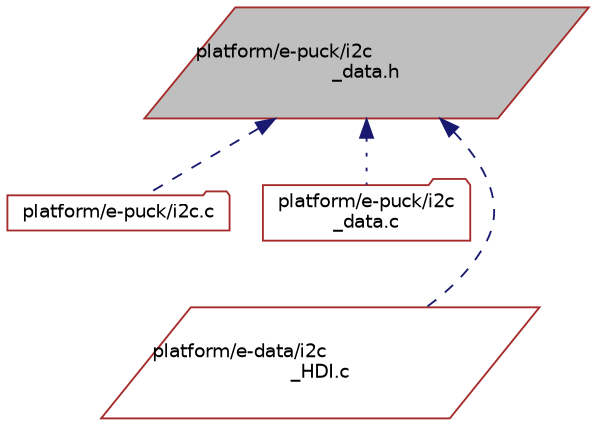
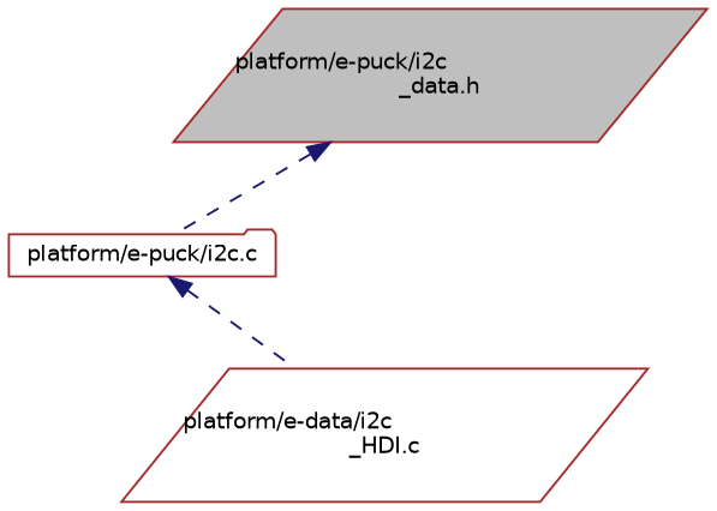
  digraph {
    node [color=brown fillcolor=white fontname=Helvetica fontsize=10 shape=parallelogram style=filled]
    edge [color=midnightblue dir=back fontname=Helvetica fontsize=10 labelfontname=Helvetica labelfontsize=10 style=dashed]
    n1 [fillcolor=grey75 fontcolor=black height=0.2 label="platform/e-puck/i2c\l_data.h" width=0.4]
    n2 [height=0.2 label="platform/e-puck/i2c.c" shape=folder width=0.4]
-   n3 [height=0.2 label="platform/e-puck/i2c\l_data.c" shape=folder width=0.4]
    n4 [height=0.2 label="platform/e-data/i2c\l_HDI.c" width=0.4]
    n1 -> n2
-   n1 -> n3 [style=dotted]
-   n1 -> n4
+   n2 -> n4
  }
